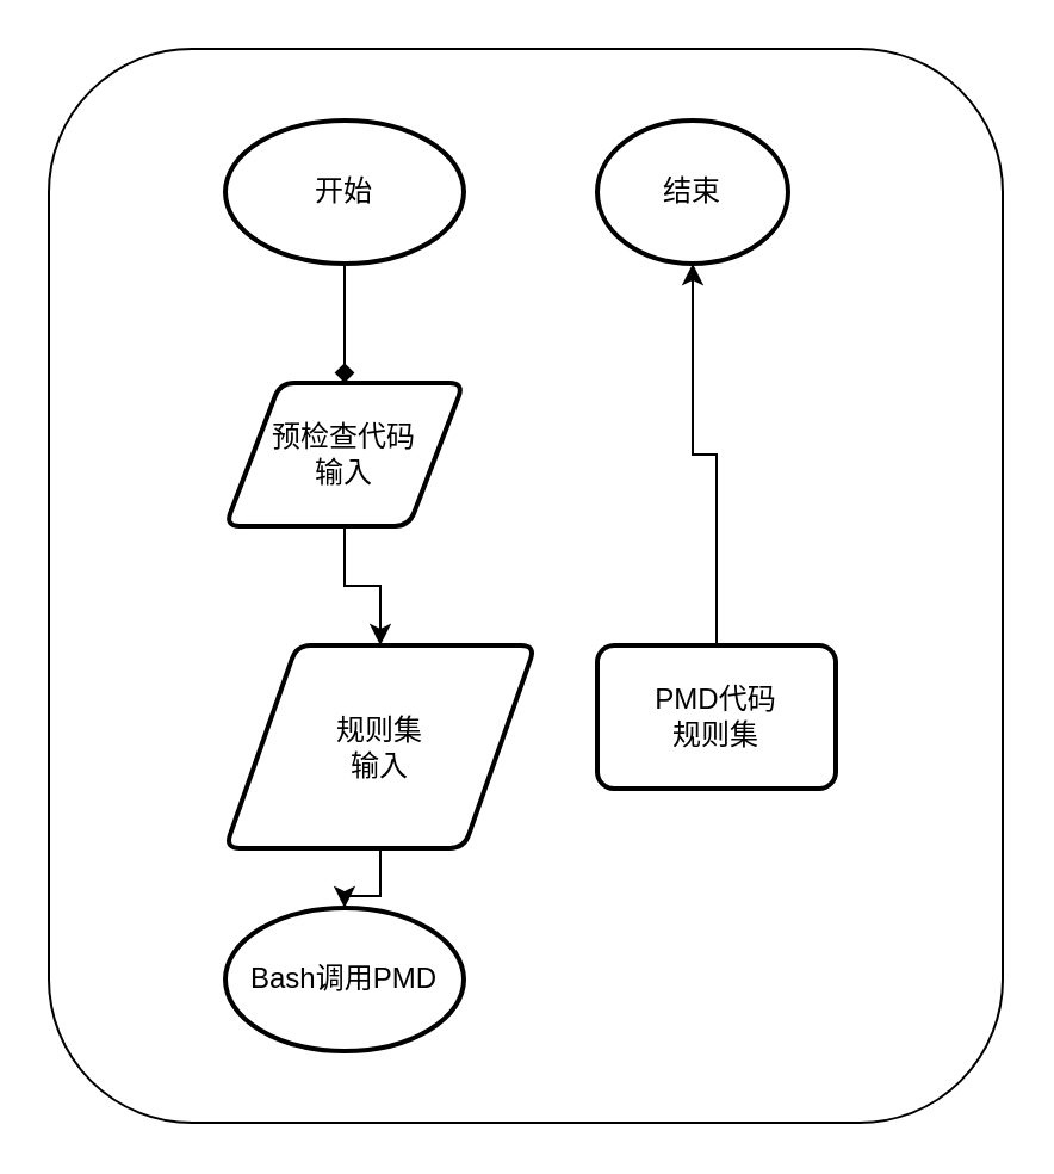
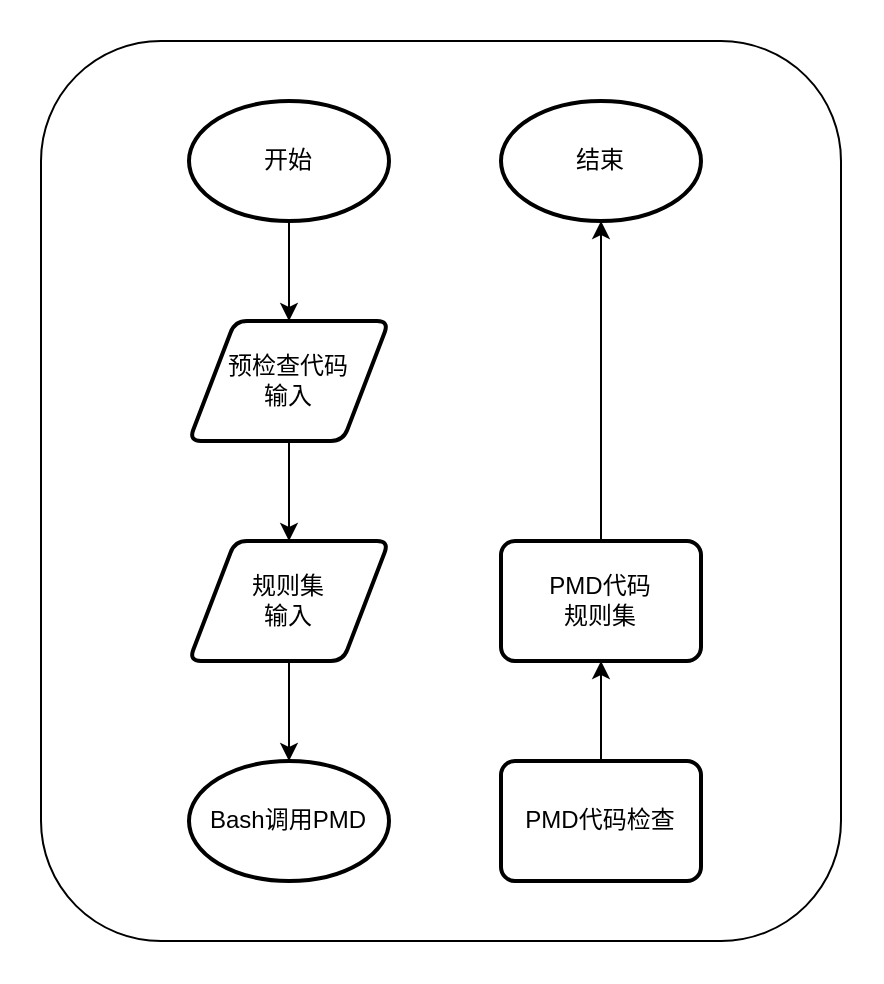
  <mxCell id="0" />
  <mxCell id="1" parent="0" />
  <mxCell id="2" value="" style="rounded=1;whiteSpace=wrap;html=1;" vertex="1" parent="1"><mxGeometry x="20" y="20" width="400" height="450" as="geometry" /></mxCell>
- <mxCell id="3" value="" style="edgeStyle=orthogonalEdgeStyle;rounded=0;orthogonalLoop=1;jettySize=auto;html=1;entryX=0.5;entryY=0;entryDx=0;entryDy=0;endArrow=diamond;" edge="1" parent="1" source="4" target="6"><mxGeometry relative="1" as="geometry"><mxPoint x="144" y="160" as="targetPoint" /></mxGeometry></mxCell>
+ <mxCell id="3" value="" style="edgeStyle=orthogonalEdgeStyle;rounded=0;orthogonalLoop=1;jettySize=auto;html=1;entryX=0.5;entryY=0;entryDx=0;entryDy=0;" edge="1" parent="1" source="4" target="6"><mxGeometry relative="1" as="geometry"><mxPoint x="144" y="160" as="targetPoint" /></mxGeometry></mxCell>
  <mxCell id="4" value="开始" style="strokeWidth=2;html=1;shape=mxgraph.flowchart.start_1;whiteSpace=wrap;" vertex="1" parent="1"><mxGeometry x="94" y="50" width="100" height="60" as="geometry" /></mxCell>
  <mxCell id="5" value="" style="edgeStyle=orthogonalEdgeStyle;rounded=0;orthogonalLoop=1;jettySize=auto;html=1;" edge="1" parent="1" source="6" target="8"><mxGeometry relative="1" as="geometry" /></mxCell>
  <mxCell id="6" value="预检查代码&lt;br&gt;输入" style="shape=parallelogram;html=1;strokeWidth=2;perimeter=parallelogramPerimeter;whiteSpace=wrap;rounded=1;arcSize=12;size=0.23;" vertex="1" parent="1"><mxGeometry x="94" y="160" width="100" height="60" as="geometry" /></mxCell>
  <mxCell id="7" value="" style="edgeStyle=orthogonalEdgeStyle;rounded=0;orthogonalLoop=1;jettySize=auto;html=1;" edge="1" parent="1" source="8" target="9"><mxGeometry relative="1" as="geometry" /></mxCell>
- <mxCell id="8" value="规则集&lt;br&gt;输入" style="shape=parallelogram;html=1;strokeWidth=2;perimeter=parallelogramPerimeter;whiteSpace=wrap;rounded=1;arcSize=12;size=0.23;" vertex="1" parent="1"><mxGeometry x="94" y="270" width="130" height="85" as="geometry" /></mxCell>
+ <mxCell id="8" value="规则集&lt;br&gt;输入" style="shape=parallelogram;html=1;strokeWidth=2;perimeter=parallelogramPerimeter;whiteSpace=wrap;rounded=1;arcSize=12;size=0.23;" vertex="1" parent="1"><mxGeometry x="94" y="270" width="100" height="60" as="geometry" /></mxCell>
  <mxCell id="9" value="Bash调用PMD" style="ellipse;whiteSpace=wrap;html=1;absoluteArcSize=1;arcSize=14;strokeWidth=2;" vertex="1" parent="1"><mxGeometry x="94" y="380" width="100" height="60" as="geometry" /></mxCell>
- <mxCell id="12" value="结束" style="strokeWidth=2;html=1;shape=mxgraph.flowchart.start_1;whiteSpace=wrap;" vertex="1" parent="1"><mxGeometry x="250" y="50" width="80" height="60" as="geometry" /></mxCell>
+ <mxCell id="10" value="" style="edgeStyle=orthogonalEdgeStyle;rounded=0;orthogonalLoop=1;jettySize=auto;html=1;" edge="1" parent="1" source="11" target="14"><mxGeometry relative="1" as="geometry" /></mxCell>
+ <mxCell id="11" value="PMD代码检查" style="rounded=1;whiteSpace=wrap;html=1;absoluteArcSize=1;arcSize=14;strokeWidth=2;" vertex="1" parent="1"><mxGeometry x="250" y="380" width="100" height="60" as="geometry" /></mxCell>
+ <mxCell id="12" value="结束" style="strokeWidth=2;html=1;shape=mxgraph.flowchart.start_1;whiteSpace=wrap;" vertex="1" parent="1"><mxGeometry x="250" y="50" width="100" height="60" as="geometry" /></mxCell>
  <mxCell id="13" value="" style="edgeStyle=orthogonalEdgeStyle;rounded=0;orthogonalLoop=1;jettySize=auto;html=1;" edge="1" parent="1" source="14" target="12"><mxGeometry relative="1" as="geometry" /></mxCell>
  <mxCell id="14" value="PMD代码&lt;br&gt;规则集" style="rounded=1;whiteSpace=wrap;html=1;absoluteArcSize=1;arcSize=14;strokeWidth=2;" vertex="1" parent="1"><mxGeometry x="250" y="270" width="100" height="60" as="geometry" /></mxCell>
